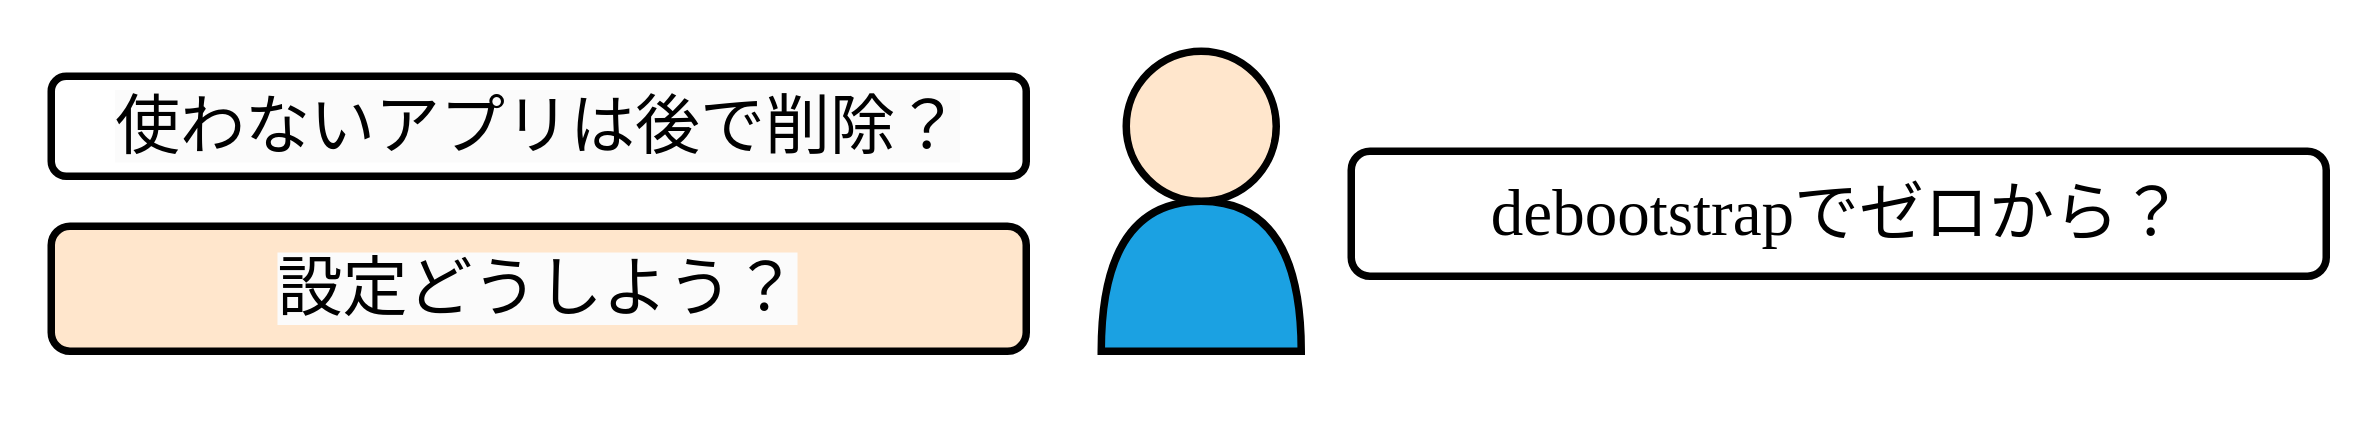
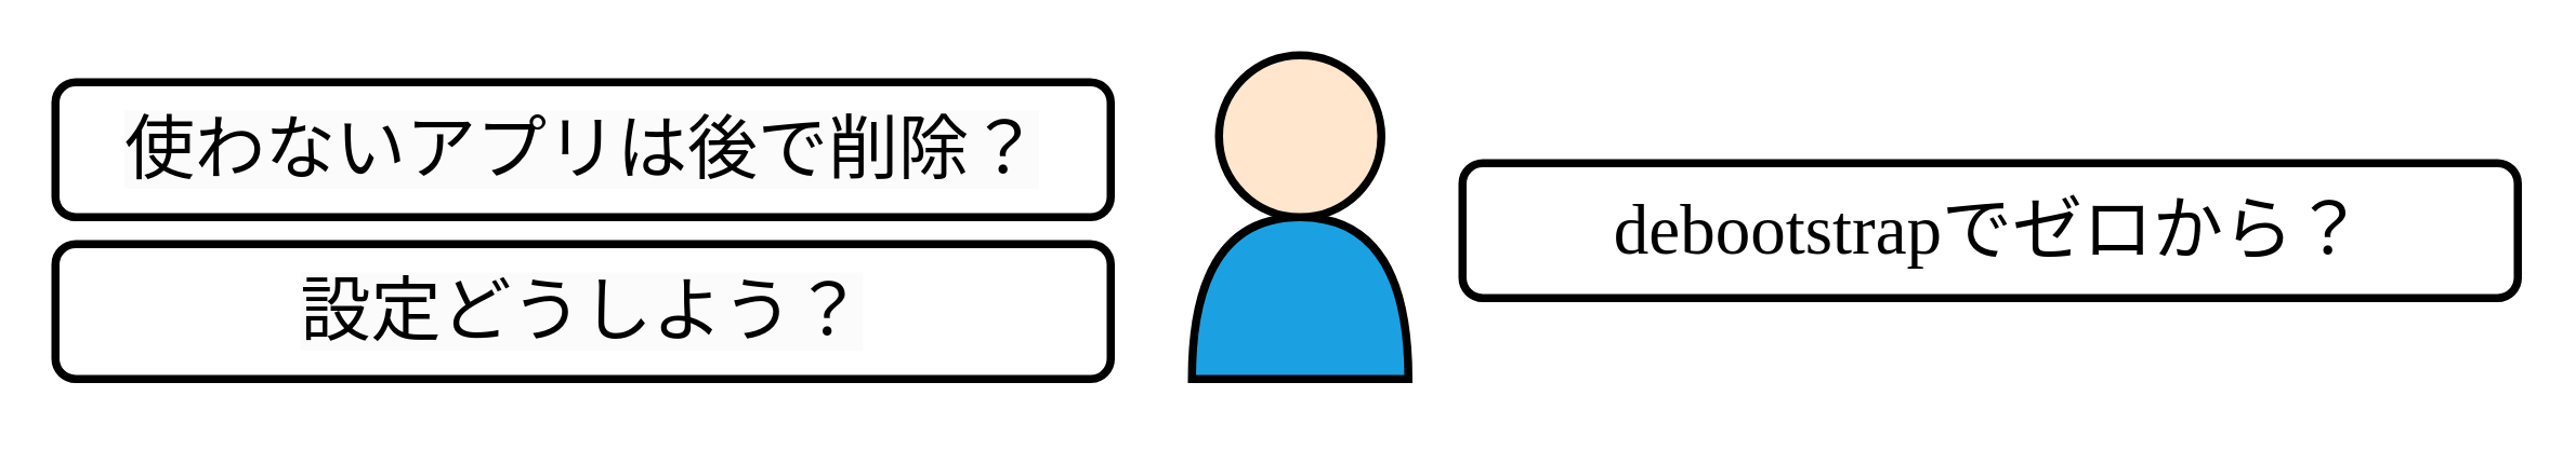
  <mxCell id="0" />
  <mxCell id="1" parent="0" />
  <mxCell id="2" value="" style="shape=or;whiteSpace=wrap;html=1;strokeWidth=3;rotation=-90;fillColor=#1ba1e2;fontColor=#ffffff;strokeColor=#000000;" parent="1" vertex="1"><mxGeometry x="450" y="70" width="60" height="80" as="geometry" /></mxCell>
  <mxCell id="3" value="" style="ellipse;whiteSpace=wrap;html=1;aspect=fixed;strokeWidth=3;fillColor=#ffe6cc;strokeColor=#000000;" parent="1" vertex="1"><mxGeometry x="450" y="20" width="60" height="60" as="geometry" /></mxCell>
- <mxCell id="4" value="&lt;span style=&quot;color: rgb(0, 0, 0); font-family: &amp;quot;Comic Sans MS&amp;quot;; font-size: 26px; font-style: normal; font-variant-ligatures: normal; font-variant-caps: normal; font-weight: 400; letter-spacing: normal; orphans: 2; text-align: center; text-indent: 0px; text-transform: none; widows: 2; word-spacing: 0px; -webkit-text-stroke-width: 0px; background-color: rgb(251, 251, 251); text-decoration-thickness: initial; text-decoration-style: initial; text-decoration-color: initial; float: none; display: inline !important;&quot;&gt;使わないアプリは後で削除？&lt;/span&gt;" style="rounded=1;whiteSpace=wrap;html=1;fontFamily=Comic Sans MS;fontSize=17;labelPadding=2;shadow=0;glass=0;noLabel=0;strokeOpacity=100;overflow=width;strokeWidth=3;" parent="1" vertex="1"><mxGeometry x="20" y="30" width="390" height="40" as="geometry" /></mxCell>
- <mxCell id="5" value="&lt;span style=&quot;color: rgb(0, 0, 0); font-family: &amp;quot;Comic Sans MS&amp;quot;; font-size: 26px; font-style: normal; font-variant-ligatures: normal; font-variant-caps: normal; font-weight: 400; letter-spacing: normal; orphans: 2; text-align: center; text-indent: 0px; text-transform: none; widows: 2; word-spacing: 0px; -webkit-text-stroke-width: 0px; background-color: rgb(251, 251, 251); text-decoration-thickness: initial; text-decoration-style: initial; text-decoration-color: initial; float: none; display: inline !important;&quot;&gt;設定どうしよう？&lt;/span&gt;" style="rounded=1;whiteSpace=wrap;html=1;fontFamily=Comic Sans MS;fontSize=17;labelPadding=2;shadow=0;glass=0;noLabel=0;strokeOpacity=100;overflow=width;strokeWidth=3;fillColor=#ffe6cc;" parent="1" vertex="1"><mxGeometry x="20" y="90" width="390" height="50" as="geometry" /></mxCell>
+ <mxCell id="4" value="&lt;span style=&quot;color: rgb(0, 0, 0); font-family: &amp;quot;Comic Sans MS&amp;quot;; font-size: 26px; font-style: normal; font-variant-ligatures: normal; font-variant-caps: normal; font-weight: 400; letter-spacing: normal; orphans: 2; text-align: center; text-indent: 0px; text-transform: none; widows: 2; word-spacing: 0px; -webkit-text-stroke-width: 0px; background-color: rgb(251, 251, 251); text-decoration-thickness: initial; text-decoration-style: initial; text-decoration-color: initial; float: none; display: inline !important;&quot;&gt;使わないアプリは後で削除？&lt;/span&gt;" style="rounded=1;whiteSpace=wrap;html=1;fontFamily=Comic Sans MS;fontSize=17;labelPadding=2;shadow=0;glass=0;noLabel=0;strokeOpacity=100;overflow=width;strokeWidth=3;" parent="1" vertex="1"><mxGeometry x="20" y="30" width="390" height="50" as="geometry" /></mxCell>
+ <mxCell id="5" value="&lt;span style=&quot;color: rgb(0, 0, 0); font-family: &amp;quot;Comic Sans MS&amp;quot;; font-size: 26px; font-style: normal; font-variant-ligatures: normal; font-variant-caps: normal; font-weight: 400; letter-spacing: normal; orphans: 2; text-align: center; text-indent: 0px; text-transform: none; widows: 2; word-spacing: 0px; -webkit-text-stroke-width: 0px; background-color: rgb(251, 251, 251); text-decoration-thickness: initial; text-decoration-style: initial; text-decoration-color: initial; float: none; display: inline !important;&quot;&gt;設定どうしよう？&lt;/span&gt;" style="rounded=1;whiteSpace=wrap;html=1;fontFamily=Comic Sans MS;fontSize=17;labelPadding=2;shadow=0;glass=0;noLabel=0;strokeOpacity=100;overflow=width;strokeWidth=3;" parent="1" vertex="1"><mxGeometry x="20" y="90" width="390" height="50" as="geometry" /></mxCell>
  <mxCell id="6" value="&lt;span style=&quot;font-size: 26px;&quot;&gt;debootstrapでゼロから？&lt;/span&gt;" style="rounded=1;whiteSpace=wrap;html=1;fontFamily=Comic Sans MS;fontSize=17;labelPadding=2;shadow=0;glass=0;noLabel=0;strokeOpacity=100;overflow=width;strokeWidth=3;" parent="1" vertex="1"><mxGeometry x="540" y="60" width="390" height="50" as="geometry" /></mxCell>
